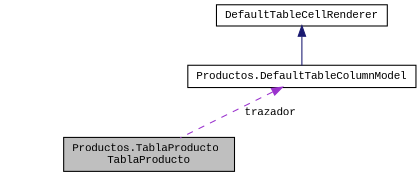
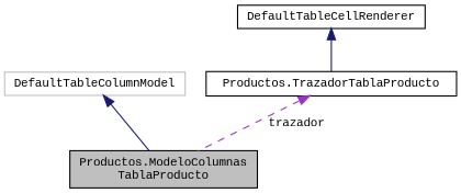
  digraph {
    fontname="Liberation Mono"
    node [color=black fillcolor=white fontname="Liberation Mono" fontsize=10 shape=record style=filled]
    edge [color=midnightblue dir=back fontname="Liberation Mono" fontsize=10 labelfontname=Helvetica labelfontsize=10 style=solid]
-   n1 [fillcolor=grey75 fontcolor=black height=0.2 label="Productos.TablaProducto\lTablaProducto" width=0.4]
-   n3 [height=0.2 label="Productos.DefaultTableColumnModel" width=0.4]
+   n1 [fillcolor=grey75 fontcolor=black height=0.2 label="Productos.ModeloColumnas\lTablaProducto" width=0.4]
+   n2 [color=grey75 height=0.2 label=DefaultTableColumnModel width=0.4]
+   n3 [height=0.2 label="Productos.TrazadorTablaProducto" width=0.4]
    n4 [height=0.2 label=DefaultTableCellRenderer width=0.4]
+   n2 -> n1
    n3 -> n1 [color=darkorchid3 label=" trazador" style=dashed]
    n4 -> n3
  }
